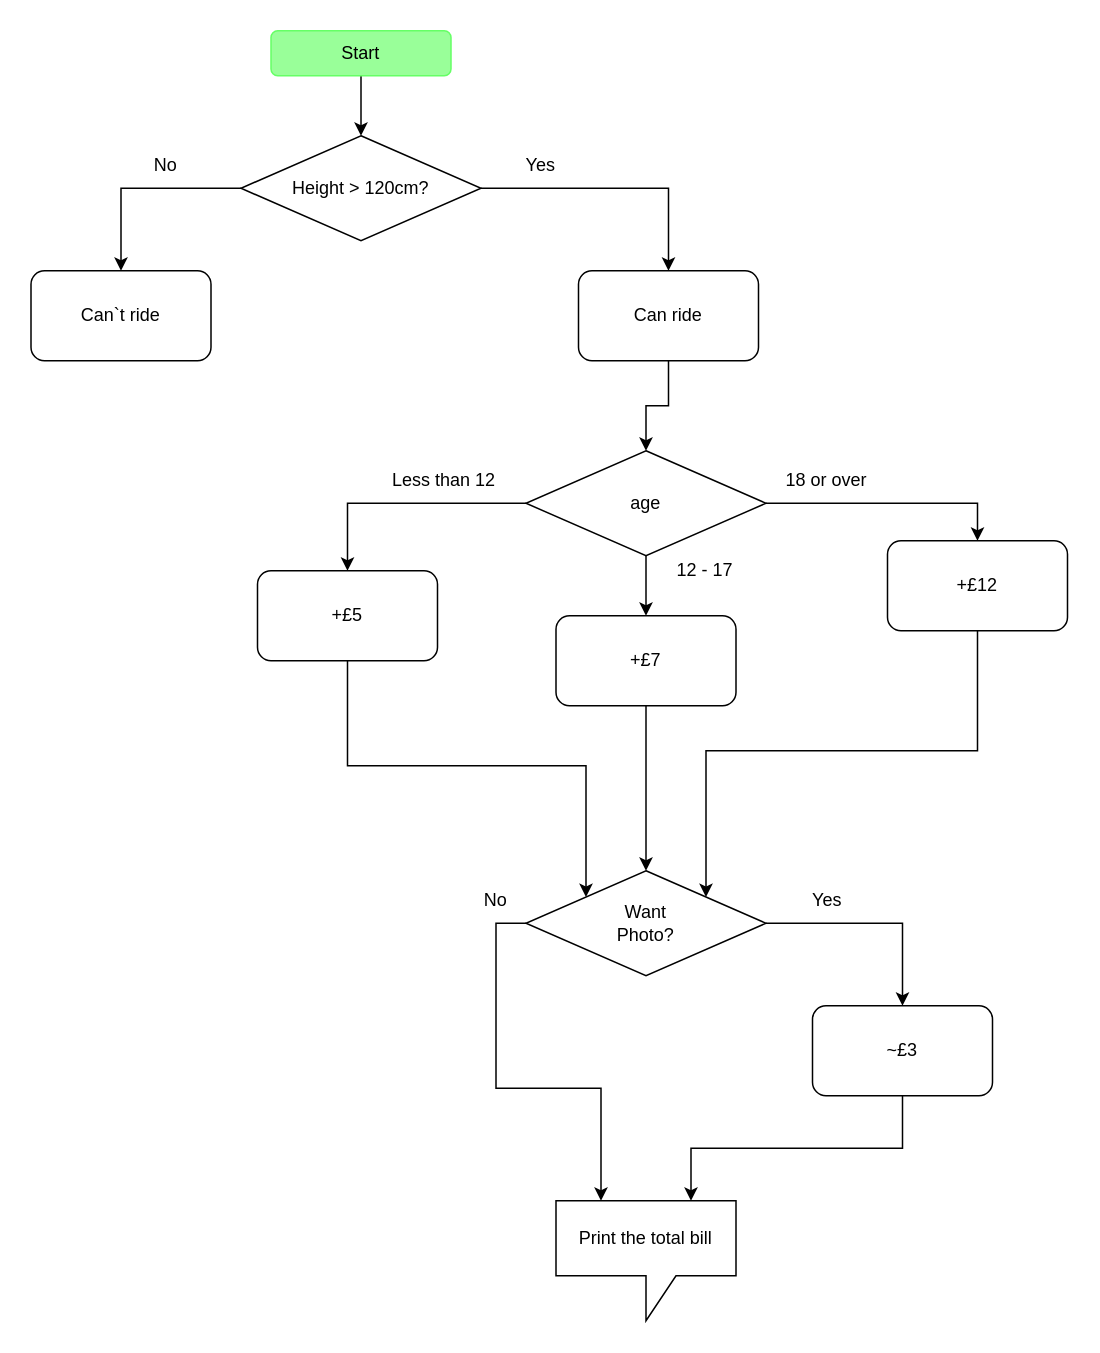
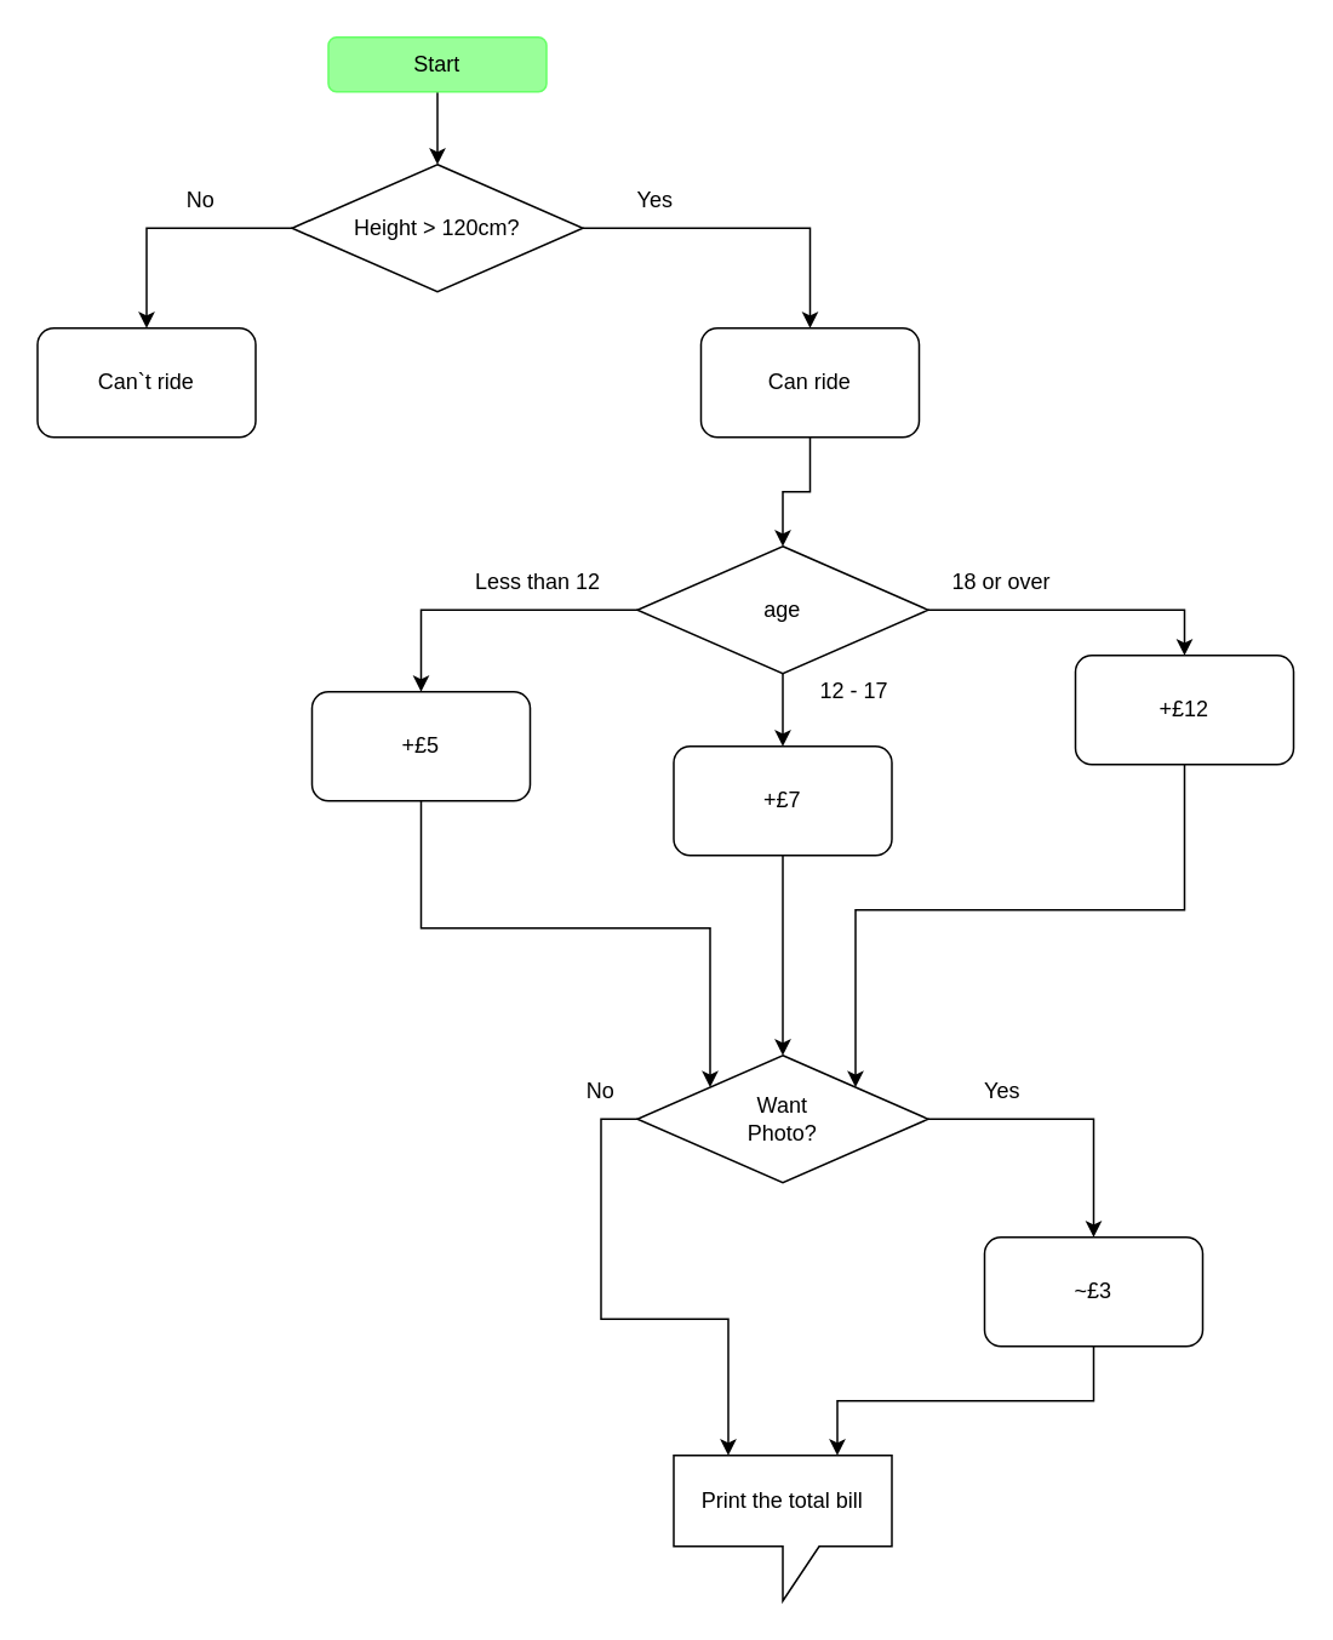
  <mxCell id="0" />
  <mxCell id="1" parent="0" />
  <mxCell id="2" value="" style="edgeStyle=orthogonalEdgeStyle;rounded=0;orthogonalLoop=1;jettySize=auto;html=1;" parent="1" source="3" target="7" edge="1"><mxGeometry relative="1" as="geometry" /></mxCell>
  <mxCell id="3" value="Start" style="rounded=1;whiteSpace=wrap;html=1;fillColor=#99FF99;strokeColor=#66FF66;" parent="1" vertex="1"><mxGeometry x="180" y="20" width="120" height="30" as="geometry" /></mxCell>
  <mxCell id="4" style="edgeStyle=orthogonalEdgeStyle;rounded=0;orthogonalLoop=1;jettySize=auto;html=1;exitX=0.5;exitY=1;exitDx=0;exitDy=0;" parent="1" source="3" target="3" edge="1"><mxGeometry relative="1" as="geometry" /></mxCell>
  <mxCell id="5" style="edgeStyle=orthogonalEdgeStyle;rounded=0;orthogonalLoop=1;jettySize=auto;html=1;" parent="1" source="7" target="8" edge="1"><mxGeometry relative="1" as="geometry" /></mxCell>
  <mxCell id="6" style="edgeStyle=orthogonalEdgeStyle;rounded=0;orthogonalLoop=1;jettySize=auto;html=1;exitX=1;exitY=0.5;exitDx=0;exitDy=0;" parent="1" source="7" target="10" edge="1"><mxGeometry relative="1" as="geometry" /></mxCell>
  <mxCell id="7" value="Height &amp;gt; 120cm?" style="rhombus;whiteSpace=wrap;html=1;strokeColor=#000000;fillColor=#FFFFFF;" parent="1" vertex="1"><mxGeometry x="160" y="90" width="160" height="70" as="geometry" /></mxCell>
  <mxCell id="8" value="Can`t ride" style="rounded=1;whiteSpace=wrap;html=1;strokeColor=#000000;fillColor=#FFFFFF;" parent="1" vertex="1"><mxGeometry x="20" y="180" width="120" height="60" as="geometry" /></mxCell>
  <mxCell id="9" value="" style="edgeStyle=orthogonalEdgeStyle;rounded=0;orthogonalLoop=1;jettySize=auto;html=1;" parent="1" source="10" target="16" edge="1"><mxGeometry relative="1" as="geometry" /></mxCell>
  <mxCell id="10" value="Can ride" style="rounded=1;whiteSpace=wrap;html=1;strokeColor=#000000;fillColor=#FFFFFF;" parent="1" vertex="1"><mxGeometry x="385" y="180" width="120" height="60" as="geometry" /></mxCell>
  <mxCell id="11" value="No" style="text;html=1;strokeColor=none;fillColor=none;align=center;verticalAlign=middle;whiteSpace=wrap;rounded=0;" parent="1" vertex="1"><mxGeometry x="90" y="100" width="40" height="20" as="geometry" /></mxCell>
  <mxCell id="12" value="Yes" style="text;html=1;strokeColor=none;fillColor=none;align=center;verticalAlign=middle;whiteSpace=wrap;rounded=0;" parent="1" vertex="1"><mxGeometry x="340" y="100" width="40" height="20" as="geometry" /></mxCell>
  <mxCell id="13" style="edgeStyle=orthogonalEdgeStyle;rounded=0;orthogonalLoop=1;jettySize=auto;html=1;exitX=0;exitY=0.5;exitDx=0;exitDy=0;" parent="1" source="16" target="21" edge="1"><mxGeometry relative="1" as="geometry" /></mxCell>
  <mxCell id="14" style="edgeStyle=orthogonalEdgeStyle;rounded=0;orthogonalLoop=1;jettySize=auto;html=1;exitX=1;exitY=0.5;exitDx=0;exitDy=0;entryX=0.5;entryY=0;entryDx=0;entryDy=0;" parent="1" source="16" target="18" edge="1"><mxGeometry relative="1" as="geometry" /></mxCell>
  <mxCell id="15" value="" style="edgeStyle=orthogonalEdgeStyle;rounded=0;orthogonalLoop=1;jettySize=auto;html=1;" parent="1" source="16" target="24" edge="1"><mxGeometry relative="1" as="geometry" /></mxCell>
  <mxCell id="16" value="age" style="rhombus;whiteSpace=wrap;html=1;strokeColor=#000000;fillColor=#FFFFFF;" parent="1" vertex="1"><mxGeometry x="350" y="300" width="160" height="70" as="geometry" /></mxCell>
  <mxCell id="17" style="edgeStyle=orthogonalEdgeStyle;rounded=0;orthogonalLoop=1;jettySize=auto;html=1;exitX=0.5;exitY=1;exitDx=0;exitDy=0;entryX=1;entryY=0;entryDx=0;entryDy=0;" parent="1" source="18" target="28" edge="1"><mxGeometry relative="1" as="geometry" /></mxCell>
  <mxCell id="18" value="+£12" style="rounded=1;whiteSpace=wrap;html=1;strokeColor=#000000;fillColor=#FFFFFF;" parent="1" vertex="1"><mxGeometry x="591" y="360" width="120" height="60" as="geometry" /></mxCell>
  <mxCell id="19" value="18 or over" style="text;html=1;strokeColor=none;fillColor=none;align=center;verticalAlign=middle;whiteSpace=wrap;rounded=0;" parent="1" vertex="1"><mxGeometry x="510" y="310" width="81" height="20" as="geometry" /></mxCell>
  <mxCell id="20" style="edgeStyle=orthogonalEdgeStyle;rounded=0;orthogonalLoop=1;jettySize=auto;html=1;exitX=0.5;exitY=1;exitDx=0;exitDy=0;entryX=0;entryY=0;entryDx=0;entryDy=0;" parent="1" source="21" target="28" edge="1"><mxGeometry relative="1" as="geometry" /></mxCell>
  <mxCell id="21" value="+£5" style="rounded=1;whiteSpace=wrap;html=1;strokeColor=#000000;fillColor=#FFFFFF;" parent="1" vertex="1"><mxGeometry x="171" y="380" width="120" height="60" as="geometry" /></mxCell>
  <mxCell id="22" value="Less than 12" style="text;html=1;strokeColor=none;fillColor=none;align=center;verticalAlign=middle;whiteSpace=wrap;rounded=0;" parent="1" vertex="1"><mxGeometry x="251" y="310" width="89" height="20" as="geometry" /></mxCell>
  <mxCell id="23" value="" style="edgeStyle=orthogonalEdgeStyle;rounded=0;orthogonalLoop=1;jettySize=auto;html=1;" parent="1" source="24" target="28" edge="1"><mxGeometry relative="1" as="geometry" /></mxCell>
  <mxCell id="24" value="+£7" style="rounded=1;whiteSpace=wrap;html=1;strokeColor=#000000;fillColor=#FFFFFF;" parent="1" vertex="1"><mxGeometry x="370" y="410" width="120" height="60" as="geometry" /></mxCell>
  <mxCell id="25" value="12 - 17" style="text;html=1;strokeColor=none;fillColor=none;align=center;verticalAlign=middle;whiteSpace=wrap;rounded=0;" parent="1" vertex="1"><mxGeometry x="429" y="370" width="81" height="20" as="geometry" /></mxCell>
  <mxCell id="26" style="edgeStyle=orthogonalEdgeStyle;rounded=0;orthogonalLoop=1;jettySize=auto;html=1;exitX=1;exitY=0.5;exitDx=0;exitDy=0;" parent="1" source="28" target="30" edge="1"><mxGeometry relative="1" as="geometry" /></mxCell>
  <mxCell id="27" style="edgeStyle=orthogonalEdgeStyle;rounded=0;orthogonalLoop=1;jettySize=auto;html=1;exitX=0;exitY=0.5;exitDx=0;exitDy=0;entryX=0.25;entryY=0;entryDx=0;entryDy=0;entryPerimeter=0;" parent="1" source="28" target="31" edge="1"><mxGeometry relative="1" as="geometry" /></mxCell>
  <mxCell id="28" value="Want&lt;br&gt;Photo?" style="rhombus;whiteSpace=wrap;html=1;strokeColor=#000000;fillColor=#FFFFFF;" parent="1" vertex="1"><mxGeometry x="350" y="580" width="160" height="70" as="geometry" /></mxCell>
  <mxCell id="29" style="edgeStyle=orthogonalEdgeStyle;rounded=0;orthogonalLoop=1;jettySize=auto;html=1;exitX=0.5;exitY=1;exitDx=0;exitDy=0;entryX=0.75;entryY=0;entryDx=0;entryDy=0;entryPerimeter=0;" parent="1" source="30" target="31" edge="1"><mxGeometry relative="1" as="geometry" /></mxCell>
- <mxCell id="30" value="~£3" style="rounded=1;whiteSpace=wrap;html=1;strokeColor=#000000;fillColor=#FFFFFF;" parent="1" vertex="1"><mxGeometry x="541" y="670" width="120" height="60" as="geometry" /></mxCell>
+ <mxCell id="30" value="~£3" style="rounded=1;whiteSpace=wrap;html=1;strokeColor=#000000;fillColor=#FFFFFF;" parent="1" vertex="1"><mxGeometry x="541" y="680" width="120" height="60" as="geometry" /></mxCell>
  <mxCell id="31" value="Print the total bill" style="shape=callout;whiteSpace=wrap;html=1;perimeter=calloutPerimeter;" parent="1" vertex="1"><mxGeometry x="370" y="800" width="120" height="80" as="geometry" /></mxCell>
  <mxCell id="32" value="Yes" style="text;html=1;strokeColor=none;fillColor=none;align=center;verticalAlign=middle;whiteSpace=wrap;rounded=0;" parent="1" vertex="1"><mxGeometry x="530.5" y="590" width="40" height="20" as="geometry" /></mxCell>
  <mxCell id="33" value="No" style="text;html=1;strokeColor=none;fillColor=none;align=center;verticalAlign=middle;whiteSpace=wrap;rounded=0;" parent="1" vertex="1"><mxGeometry x="310" y="590" width="40" height="20" as="geometry" /></mxCell>
